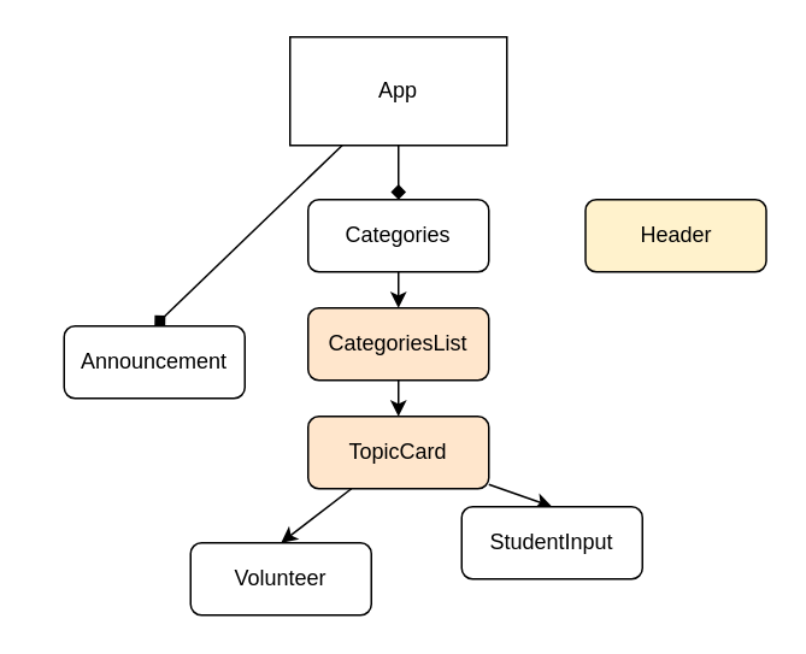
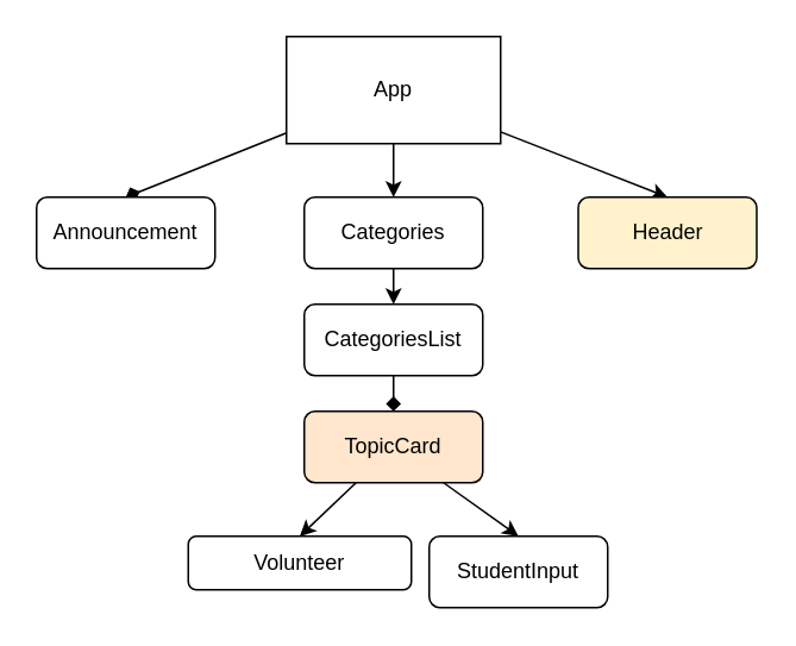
  <mxCell id="0" />
  <mxCell id="1" parent="0" />
  <mxCell id="2" style="edgeStyle=none;html=1;entryX=0.5;entryY=0;entryDx=0;entryDy=0;endArrow=diamond;" edge="1" parent="1" source="5" target="6"><mxGeometry relative="1" as="geometry" /></mxCell>
- <mxCell id="4" style="edgeStyle=none;html=1;entryX=0.5;entryY=0;entryDx=0;entryDy=0;endArrow=diamond;" edge="1" parent="1" source="5" target="8"><mxGeometry relative="1" as="geometry" /></mxCell>
+ <mxCell id="3" style="edgeStyle=none;html=1;entryX=0.5;entryY=0;entryDx=0;entryDy=0;" edge="1" parent="1" source="5" target="14"><mxGeometry relative="1" as="geometry" /></mxCell>
+ <mxCell id="4" style="edgeStyle=none;html=1;entryX=0.5;entryY=0;entryDx=0;entryDy=0;" edge="1" parent="1" source="5" target="8"><mxGeometry relative="1" as="geometry" /></mxCell>
  <mxCell id="5" value="App" style="rounded=0;whiteSpace=wrap;html=1;" vertex="1" parent="1"><mxGeometry x="160" y="20" width="120" height="60" as="geometry" /></mxCell>
- <mxCell id="6" value="Announcement" style="rounded=1;whiteSpace=wrap;html=1;" vertex="1" parent="1"><mxGeometry x="35" y="180" width="100" height="40" as="geometry" /></mxCell>
+ <mxCell id="6" value="Announcement" style="rounded=1;whiteSpace=wrap;html=1;" vertex="1" parent="1"><mxGeometry x="20" y="110" width="100" height="40" as="geometry" /></mxCell>
  <mxCell id="7" style="edgeStyle=none;html=1;entryX=0.5;entryY=0;entryDx=0;entryDy=0;" edge="1" parent="1" source="8" target="10"><mxGeometry relative="1" as="geometry" /></mxCell>
  <mxCell id="8" value="Categories" style="rounded=1;whiteSpace=wrap;html=1;" vertex="1" parent="1"><mxGeometry x="170" y="110" width="100" height="40" as="geometry" /></mxCell>
- <mxCell id="9" style="edgeStyle=none;html=1;exitX=0.5;exitY=1;exitDx=0;exitDy=0;entryX=0.5;entryY=0;entryDx=0;entryDy=0;" edge="1" parent="1" source="10" target="13"><mxGeometry relative="1" as="geometry" /></mxCell>
- <mxCell id="10" value="CategoriesList" style="rounded=1;whiteSpace=wrap;html=1;fillColor=#ffe6cc;" vertex="1" parent="1"><mxGeometry x="170" y="170" width="100" height="40" as="geometry" /></mxCell>
+ <mxCell id="9" style="edgeStyle=none;html=1;exitX=0.5;exitY=1;exitDx=0;exitDy=0;entryX=0.5;entryY=0;entryDx=0;entryDy=0;endArrow=diamond;" edge="1" parent="1" source="10" target="13"><mxGeometry relative="1" as="geometry" /></mxCell>
+ <mxCell id="10" value="CategoriesList" style="rounded=1;whiteSpace=wrap;html=1;" vertex="1" parent="1"><mxGeometry x="170" y="170" width="100" height="40" as="geometry" /></mxCell>
  <mxCell id="11" style="edgeStyle=none;html=1;entryX=0.5;entryY=0;entryDx=0;entryDy=0;" edge="1" parent="1" source="13" target="15"><mxGeometry relative="1" as="geometry" /></mxCell>
  <mxCell id="12" style="edgeStyle=none;html=1;entryX=0.5;entryY=0;entryDx=0;entryDy=0;" edge="1" parent="1" source="13" target="16"><mxGeometry relative="1" as="geometry" /></mxCell>
  <mxCell id="13" value="TopicCard" style="rounded=1;whiteSpace=wrap;html=1;fillColor=#ffe6cc;" vertex="1" parent="1"><mxGeometry x="170" y="230" width="100" height="40" as="geometry" /></mxCell>
  <mxCell id="14" value="Header" style="rounded=1;whiteSpace=wrap;html=1;fillColor=#fff2cc;" vertex="1" parent="1"><mxGeometry x="323.5" y="110" width="100" height="40" as="geometry" /></mxCell>
- <mxCell id="15" value="StudentInput" style="rounded=1;whiteSpace=wrap;html=1;" vertex="1" parent="1"><mxGeometry x="255" y="280" width="100" height="40" as="geometry" /></mxCell>
- <mxCell id="16" value="Volunteer" style="rounded=1;whiteSpace=wrap;html=1;" vertex="1" parent="1"><mxGeometry x="105" y="300" width="100" height="40" as="geometry" /></mxCell>
+ <mxCell id="15" value="StudentInput" style="rounded=1;whiteSpace=wrap;html=1;" vertex="1" parent="1"><mxGeometry x="240" y="300" width="100" height="40" as="geometry" /></mxCell>
+ <mxCell id="16" value="Volunteer" style="rounded=1;whiteSpace=wrap;html=1;" vertex="1" parent="1"><mxGeometry x="105" y="300" width="125" height="30" as="geometry" /></mxCell>
